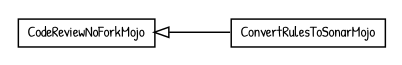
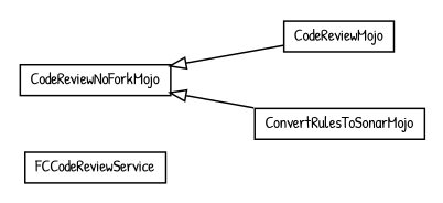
  digraph {
    fontname="Patrick Hand"
    nodesep=0.25
    rankdir=LR
    ranksep=0.5
    node [fontcolor=black fontname="Patrick Hand" fontsize=10.0 shape=plaintext]
    edge [arrowtail=empty dir=back fontname="Patrick Hand" fontsize=10 headport=p labelfontname=Helvetica labelfontsize=10 tailport=p]
+   n1 [label=<<table title="fr.fastconnect.factory.tibco.bw.codereview.FCCodeReviewService" border="0" cellborder="1" cellspacing="0" cellpadding="2" port="p" href="./FCCodeReviewService.html"> 		<tr><td><table border="0" cellspacing="0" cellpadding="1"> <tr><td align="center" balign="center"> FCCodeReviewService </td></tr> 		</table></td></tr> 		</table>>]
+   n2 [label=<<table title="fr.fastconnect.factory.tibco.bw.codereview.CodeReviewMojo" border="0" cellborder="1" cellspacing="0" cellpadding="2" port="p" href="./CodeReviewMojo.html"> 		<tr><td><table border="0" cellspacing="0" cellpadding="1"> <tr><td align="center" balign="center"> CodeReviewMojo </td></tr> 		</table></td></tr> 		</table>>]
    n3 [label=<<table title="fr.fastconnect.factory.tibco.bw.codereview.ConvertRulesToSonarMojo" border="0" cellborder="1" cellspacing="0" cellpadding="2" port="p" href="./ConvertRulesToSonarMojo.html"> 		<tr><td><table border="0" cellspacing="0" cellpadding="1"> <tr><td align="center" balign="center"> ConvertRulesToSonarMojo </td></tr> 		</table></td></tr> 		</table>>]
    n4 [label=<<table title="fr.fastconnect.factory.tibco.bw.codereview.CodeReviewNoForkMojo" border="0" cellborder="1" cellspacing="0" cellpadding="2" port="p" href="./CodeReviewNoForkMojo.html"> 		<tr><td><table border="0" cellspacing="0" cellpadding="1"> <tr><td align="center" balign="center"> CodeReviewNoForkMojo </td></tr> 		</table></td></tr> 		</table>>]
+   n4 -> n2
    n4 -> n3
  }
